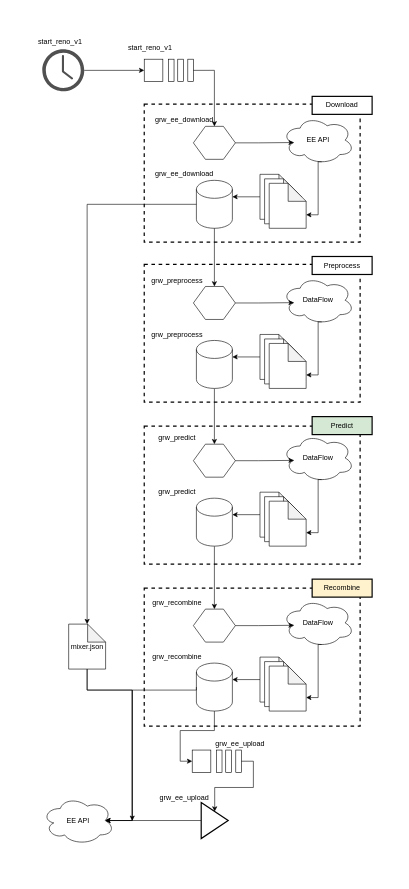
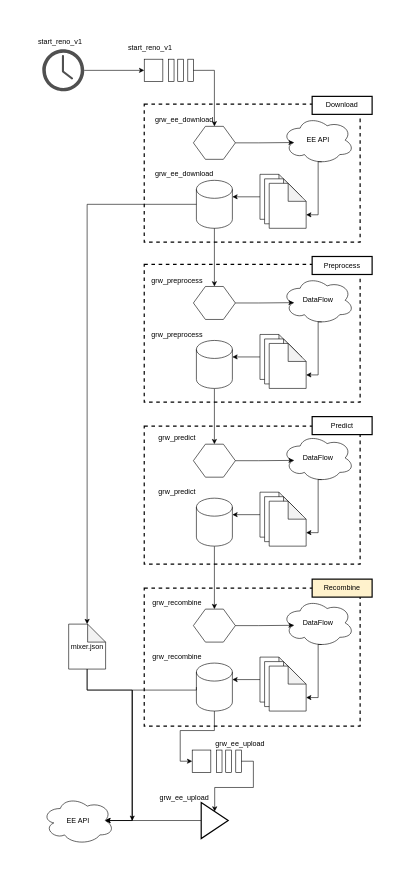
  <mxCell id="0" />
  <mxCell id="1" parent="0" />
  <mxCell id="2" value="" style="rounded=0;whiteSpace=wrap;html=1;strokeColor=none;" vertex="1" parent="1"><mxGeometry x="20" y="20" width="640" height="1440" as="geometry" /></mxCell>
  <mxCell id="3" value="" style="pointerEvents=1;shadow=0;dashed=0;html=1;strokeColor=none;fillColor=#505050;labelPosition=center;verticalLabelPosition=bottom;verticalAlign=top;outlineConnect=0;align=center;shape=mxgraph.office.concepts.clock;" parent="1" vertex="1"><mxGeometry x="70" y="81.63" width="70" height="70" as="geometry" /></mxCell>
  <mxCell id="4" value="start_reno_v1" style="text;html=1;strokeColor=none;fillColor=none;align=center;verticalAlign=middle;whiteSpace=wrap;rounded=0;" parent="1" vertex="1"><mxGeometry x="80" y="60" width="40" height="20" as="geometry" /></mxCell>
  <mxCell id="5" value="" style="group" parent="1" vertex="1" connectable="0"><mxGeometry x="240" y="98" width="82" height="37.27" as="geometry" /></mxCell>
  <mxCell id="6" value="" style="rounded=0;whiteSpace=wrap;html=1;" parent="5" vertex="1"><mxGeometry width="31.061" height="37.27" as="geometry" /></mxCell>
  <mxCell id="7" value="" style="rounded=0;whiteSpace=wrap;html=1;" parent="5" vertex="1"><mxGeometry x="40.379" width="9.318" height="37.27" as="geometry" /></mxCell>
  <mxCell id="8" value="" style="rounded=0;whiteSpace=wrap;html=1;" parent="5" vertex="1"><mxGeometry x="55.909" width="9.318" height="37.27" as="geometry" /></mxCell>
  <mxCell id="9" value="" style="rounded=0;whiteSpace=wrap;html=1;" parent="5" vertex="1"><mxGeometry x="72.682" width="9.318" height="37.27" as="geometry" /></mxCell>
  <mxCell id="10" value="start_reno_v1" style="text;html=1;strokeColor=none;fillColor=none;align=center;verticalAlign=middle;whiteSpace=wrap;rounded=0;" parent="1" vertex="1"><mxGeometry x="230" y="70" width="40" height="20" as="geometry" /></mxCell>
  <mxCell id="11" value="" style="endArrow=classic;html=1;entryX=0;entryY=0.5;entryDx=0;entryDy=0;" parent="1" source="3" target="6" edge="1"><mxGeometry width="50" height="50" relative="1" as="geometry"><mxPoint x="430" y="300" as="sourcePoint" /><mxPoint x="480" y="250" as="targetPoint" /></mxGeometry></mxCell>
  <mxCell id="12" style="edgeStyle=orthogonalEdgeStyle;rounded=0;orthogonalLoop=1;jettySize=auto;html=1;exitX=0.5;exitY=1;exitDx=0;exitDy=0;exitPerimeter=0;entryX=0.5;entryY=0;entryDx=0;entryDy=0;" parent="1" source="25" target="31" edge="1"><mxGeometry relative="1" as="geometry" /></mxCell>
  <mxCell id="13" style="edgeStyle=orthogonalEdgeStyle;rounded=0;orthogonalLoop=1;jettySize=auto;html=1;exitX=0.5;exitY=1;exitDx=0;exitDy=0;exitPerimeter=0;entryX=0.5;entryY=0;entryDx=0;entryDy=0;" parent="1" source="40" target="46" edge="1"><mxGeometry relative="1" as="geometry" /></mxCell>
  <mxCell id="14" value="" style="group" parent="1" vertex="1" connectable="0"><mxGeometry x="240" y="427" width="380" height="243" as="geometry" /></mxCell>
  <mxCell id="15" value="" style="rounded=0;whiteSpace=wrap;html=1;dashed=1;fillColor=none;strokeWidth=2;" parent="14" vertex="1"><mxGeometry y="13" width="360" height="230" as="geometry" /></mxCell>
  <mxCell id="16" value="" style="shape=hexagon;perimeter=hexagonPerimeter2;whiteSpace=wrap;html=1;fixedSize=1;" parent="14" vertex="1"><mxGeometry x="82" y="50" width="70" height="55" as="geometry" /></mxCell>
  <mxCell id="17" value="grw_preprocess&lt;br&gt;" style="text;html=1;strokeColor=none;fillColor=none;align=center;verticalAlign=middle;whiteSpace=wrap;rounded=0;" parent="14" vertex="1"><mxGeometry x="35" y="30" width="40" height="20" as="geometry" /></mxCell>
  <mxCell id="18" value="DataFlow" style="ellipse;shape=cloud;whiteSpace=wrap;html=1;" parent="14" vertex="1"><mxGeometry x="230" y="33" width="120" height="80" as="geometry" /></mxCell>
  <mxCell id="19" style="edgeStyle=orthogonalEdgeStyle;rounded=0;orthogonalLoop=1;jettySize=auto;html=1;exitX=1;exitY=0.5;exitDx=0;exitDy=0;entryX=0.16;entryY=0.55;entryDx=0;entryDy=0;entryPerimeter=0;" parent="14" source="16" target="18" edge="1"><mxGeometry y="13" as="geometry" /></mxCell>
  <mxCell id="20" value="" style="group" parent="14" vertex="1" connectable="0"><mxGeometry x="193" y="130" width="77" height="90" as="geometry" /></mxCell>
  <mxCell id="21" value="" style="shape=note;whiteSpace=wrap;html=1;backgroundOutline=1;darkOpacity=0.05;" parent="20" vertex="1"><mxGeometry width="61.6" height="75" as="geometry" /></mxCell>
  <mxCell id="22" value="" style="shape=note;whiteSpace=wrap;html=1;backgroundOutline=1;darkOpacity=0.05;" parent="20" vertex="1"><mxGeometry x="7.7" y="7.5" width="61.6" height="75" as="geometry" /></mxCell>
  <mxCell id="23" value="" style="shape=note;whiteSpace=wrap;html=1;backgroundOutline=1;darkOpacity=0.05;" parent="20" vertex="1"><mxGeometry x="15.4" y="15" width="61.6" height="75" as="geometry" /></mxCell>
  <mxCell id="24" style="edgeStyle=orthogonalEdgeStyle;rounded=0;orthogonalLoop=1;jettySize=auto;html=1;exitX=0.55;exitY=0.95;exitDx=0;exitDy=0;exitPerimeter=0;entryX=0;entryY=0;entryDx=61.6;entryDy=52.5;entryPerimeter=0;" parent="14" source="18" target="23" edge="1"><mxGeometry y="13" as="geometry"><mxPoint x="286" y="170" as="targetPoint" /><Array as="points"><mxPoint x="290" y="109" /><mxPoint x="290" y="198" /></Array></mxGeometry></mxCell>
  <mxCell id="25" value="" style="shape=cylinder3;whiteSpace=wrap;html=1;boundedLbl=1;backgroundOutline=1;size=15;" parent="14" vertex="1"><mxGeometry x="87" y="140" width="60" height="80" as="geometry" /></mxCell>
  <mxCell id="26" style="edgeStyle=orthogonalEdgeStyle;rounded=0;orthogonalLoop=1;jettySize=auto;html=1;exitX=0;exitY=0.5;exitDx=0;exitDy=0;exitPerimeter=0;entryX=1;entryY=0;entryDx=0;entryDy=27.5;entryPerimeter=0;" parent="14" source="21" target="25" edge="1"><mxGeometry y="13" as="geometry" /></mxCell>
  <mxCell id="27" value="grw_preprocess" style="text;html=1;strokeColor=none;fillColor=none;align=center;verticalAlign=middle;whiteSpace=wrap;rounded=0;" parent="14" vertex="1"><mxGeometry x="35" y="120" width="40" height="20" as="geometry" /></mxCell>
  <mxCell id="28" value="Preprocess" style="rounded=0;whiteSpace=wrap;html=1;strokeWidth=2;" parent="14" vertex="1"><mxGeometry x="280" width="100" height="30" as="geometry" /></mxCell>
  <mxCell id="29" value="" style="group" parent="1" vertex="1" connectable="0"><mxGeometry x="240" y="694" width="380" height="246" as="geometry" /></mxCell>
  <mxCell id="30" value="" style="rounded=0;whiteSpace=wrap;html=1;dashed=1;fillColor=none;strokeWidth=2;" parent="29" vertex="1"><mxGeometry y="16" width="360" height="230" as="geometry" /></mxCell>
  <mxCell id="31" value="" style="shape=hexagon;perimeter=hexagonPerimeter2;whiteSpace=wrap;html=1;fixedSize=1;" parent="29" vertex="1"><mxGeometry x="82" y="46" width="70" height="55" as="geometry" /></mxCell>
  <mxCell id="32" value="grw_predict" style="text;html=1;strokeColor=none;fillColor=none;align=center;verticalAlign=middle;whiteSpace=wrap;rounded=0;" parent="29" vertex="1"><mxGeometry x="35" y="26" width="40" height="20" as="geometry" /></mxCell>
  <mxCell id="33" value="DataFlow" style="ellipse;shape=cloud;whiteSpace=wrap;html=1;" parent="29" vertex="1"><mxGeometry x="230" y="29" width="120" height="80" as="geometry" /></mxCell>
  <mxCell id="34" style="edgeStyle=orthogonalEdgeStyle;rounded=0;orthogonalLoop=1;jettySize=auto;html=1;exitX=1;exitY=0.5;exitDx=0;exitDy=0;entryX=0.16;entryY=0.55;entryDx=0;entryDy=0;entryPerimeter=0;" parent="29" source="31" target="33" edge="1"><mxGeometry y="16" as="geometry" /></mxCell>
  <mxCell id="35" value="" style="group" parent="29" vertex="1" connectable="0"><mxGeometry x="193" y="126" width="77" height="90" as="geometry" /></mxCell>
  <mxCell id="36" value="" style="shape=note;whiteSpace=wrap;html=1;backgroundOutline=1;darkOpacity=0.05;" parent="35" vertex="1"><mxGeometry width="61.6" height="75" as="geometry" /></mxCell>
  <mxCell id="37" value="" style="shape=note;whiteSpace=wrap;html=1;backgroundOutline=1;darkOpacity=0.05;" parent="35" vertex="1"><mxGeometry x="7.7" y="7.5" width="61.6" height="75" as="geometry" /></mxCell>
  <mxCell id="38" value="" style="shape=note;whiteSpace=wrap;html=1;backgroundOutline=1;darkOpacity=0.05;" parent="35" vertex="1"><mxGeometry x="15.4" y="15" width="61.6" height="75" as="geometry" /></mxCell>
  <mxCell id="39" style="edgeStyle=orthogonalEdgeStyle;rounded=0;orthogonalLoop=1;jettySize=auto;html=1;exitX=0.55;exitY=0.95;exitDx=0;exitDy=0;exitPerimeter=0;entryX=0;entryY=0;entryDx=61.6;entryDy=52.5;entryPerimeter=0;" parent="29" source="33" target="38" edge="1"><mxGeometry y="16" as="geometry"><mxPoint x="286" y="166" as="targetPoint" /><Array as="points"><mxPoint x="290" y="105" /><mxPoint x="290" y="194" /></Array></mxGeometry></mxCell>
  <mxCell id="40" value="" style="shape=cylinder3;whiteSpace=wrap;html=1;boundedLbl=1;backgroundOutline=1;size=15;" parent="29" vertex="1"><mxGeometry x="87" y="136" width="60" height="80" as="geometry" /></mxCell>
  <mxCell id="41" style="edgeStyle=orthogonalEdgeStyle;rounded=0;orthogonalLoop=1;jettySize=auto;html=1;exitX=0;exitY=0.5;exitDx=0;exitDy=0;exitPerimeter=0;entryX=1;entryY=0;entryDx=0;entryDy=27.5;entryPerimeter=0;" parent="29" source="36" target="40" edge="1"><mxGeometry y="16" as="geometry" /></mxCell>
  <mxCell id="42" value="grw_predict" style="text;html=1;strokeColor=none;fillColor=none;align=center;verticalAlign=middle;whiteSpace=wrap;rounded=0;" parent="29" vertex="1"><mxGeometry x="35" y="116" width="40" height="20" as="geometry" /></mxCell>
- <mxCell id="43" value="Predict" style="rounded=0;whiteSpace=wrap;html=1;strokeWidth=2;fillColor=#d5e8d4;" parent="29" vertex="1"><mxGeometry x="280" width="100" height="30" as="geometry" /></mxCell>
+ <mxCell id="43" value="Predict" style="rounded=0;whiteSpace=wrap;html=1;strokeWidth=2;" parent="29" vertex="1"><mxGeometry x="280" width="100" height="30" as="geometry" /></mxCell>
  <mxCell id="44" value="" style="group" parent="1" vertex="1" connectable="0"><mxGeometry x="240" y="965" width="380" height="245" as="geometry" /></mxCell>
  <mxCell id="45" value="" style="rounded=0;whiteSpace=wrap;html=1;dashed=1;fillColor=none;strokeWidth=2;" parent="44" vertex="1"><mxGeometry y="15" width="360" height="230" as="geometry" /></mxCell>
  <mxCell id="46" value="" style="shape=hexagon;perimeter=hexagonPerimeter2;whiteSpace=wrap;html=1;fixedSize=1;" parent="44" vertex="1"><mxGeometry x="82" y="50" width="70" height="55" as="geometry" /></mxCell>
  <mxCell id="47" value="grw_recombine" style="text;html=1;strokeColor=none;fillColor=none;align=center;verticalAlign=middle;whiteSpace=wrap;rounded=0;" parent="44" vertex="1"><mxGeometry x="35" y="30" width="40" height="20" as="geometry" /></mxCell>
  <mxCell id="48" value="DataFlow" style="ellipse;shape=cloud;whiteSpace=wrap;html=1;" parent="44" vertex="1"><mxGeometry x="230" y="33" width="120" height="80" as="geometry" /></mxCell>
  <mxCell id="49" style="edgeStyle=orthogonalEdgeStyle;rounded=0;orthogonalLoop=1;jettySize=auto;html=1;exitX=1;exitY=0.5;exitDx=0;exitDy=0;entryX=0.16;entryY=0.55;entryDx=0;entryDy=0;entryPerimeter=0;" parent="44" source="46" target="48" edge="1"><mxGeometry y="15" as="geometry" /></mxCell>
  <mxCell id="50" value="" style="group" parent="44" vertex="1" connectable="0"><mxGeometry x="193" y="130" width="77" height="90" as="geometry" /></mxCell>
  <mxCell id="51" value="" style="shape=note;whiteSpace=wrap;html=1;backgroundOutline=1;darkOpacity=0.05;" parent="50" vertex="1"><mxGeometry width="61.6" height="75" as="geometry" /></mxCell>
  <mxCell id="52" value="" style="shape=note;whiteSpace=wrap;html=1;backgroundOutline=1;darkOpacity=0.05;" parent="50" vertex="1"><mxGeometry x="7.7" y="7.5" width="61.6" height="75" as="geometry" /></mxCell>
  <mxCell id="53" value="" style="shape=note;whiteSpace=wrap;html=1;backgroundOutline=1;darkOpacity=0.05;" parent="50" vertex="1"><mxGeometry x="15.4" y="15" width="61.6" height="75" as="geometry" /></mxCell>
  <mxCell id="54" style="edgeStyle=orthogonalEdgeStyle;rounded=0;orthogonalLoop=1;jettySize=auto;html=1;exitX=0.55;exitY=0.95;exitDx=0;exitDy=0;exitPerimeter=0;entryX=0;entryY=0;entryDx=61.6;entryDy=52.5;entryPerimeter=0;" parent="44" source="48" target="53" edge="1"><mxGeometry y="15" as="geometry"><mxPoint x="286" y="170" as="targetPoint" /><Array as="points"><mxPoint x="290" y="109" /><mxPoint x="290" y="198" /></Array></mxGeometry></mxCell>
  <mxCell id="55" value="" style="shape=cylinder3;whiteSpace=wrap;html=1;boundedLbl=1;backgroundOutline=1;size=15;" parent="44" vertex="1"><mxGeometry x="87" y="140" width="60" height="80" as="geometry" /></mxCell>
  <mxCell id="56" style="edgeStyle=orthogonalEdgeStyle;rounded=0;orthogonalLoop=1;jettySize=auto;html=1;exitX=0;exitY=0.5;exitDx=0;exitDy=0;exitPerimeter=0;entryX=1;entryY=0;entryDx=0;entryDy=27.5;entryPerimeter=0;" parent="44" source="51" target="55" edge="1"><mxGeometry y="15" as="geometry" /></mxCell>
  <mxCell id="57" value="grw_recombine" style="text;html=1;strokeColor=none;fillColor=none;align=center;verticalAlign=middle;whiteSpace=wrap;rounded=0;" parent="44" vertex="1"><mxGeometry x="35" y="120" width="40" height="20" as="geometry" /></mxCell>
  <mxCell id="58" value="Recombine" style="rounded=0;whiteSpace=wrap;html=1;strokeWidth=2;fillColor=#fff2cc;" parent="44" vertex="1"><mxGeometry x="280" width="100" height="30" as="geometry" /></mxCell>
  <mxCell id="59" value="" style="group" parent="1" vertex="1" connectable="0"><mxGeometry x="240" y="160" width="380" height="243" as="geometry" /></mxCell>
  <mxCell id="60" value="" style="rounded=0;whiteSpace=wrap;html=1;dashed=1;fillColor=none;strokeWidth=2;" parent="59" vertex="1"><mxGeometry y="13" width="360" height="230" as="geometry" /></mxCell>
  <mxCell id="61" value="" style="shape=hexagon;perimeter=hexagonPerimeter2;whiteSpace=wrap;html=1;fixedSize=1;" parent="59" vertex="1"><mxGeometry x="82" y="50" width="70" height="55" as="geometry" /></mxCell>
  <mxCell id="62" value="grw_ee_download" style="text;html=1;strokeColor=none;fillColor=none;align=center;verticalAlign=middle;whiteSpace=wrap;rounded=0;" parent="59" vertex="1"><mxGeometry x="47" y="30" width="40" height="20" as="geometry" /></mxCell>
  <mxCell id="63" value="EE API" style="ellipse;shape=cloud;whiteSpace=wrap;html=1;" parent="59" vertex="1"><mxGeometry x="230" y="33" width="120" height="80" as="geometry" /></mxCell>
  <mxCell id="64" style="edgeStyle=orthogonalEdgeStyle;rounded=0;orthogonalLoop=1;jettySize=auto;html=1;exitX=1;exitY=0.5;exitDx=0;exitDy=0;entryX=0.16;entryY=0.55;entryDx=0;entryDy=0;entryPerimeter=0;" parent="59" source="61" target="63" edge="1"><mxGeometry y="13" as="geometry" /></mxCell>
  <mxCell id="65" value="" style="group" parent="59" vertex="1" connectable="0"><mxGeometry x="193" y="130" width="77" height="90" as="geometry" /></mxCell>
  <mxCell id="66" value="" style="shape=note;whiteSpace=wrap;html=1;backgroundOutline=1;darkOpacity=0.05;" parent="65" vertex="1"><mxGeometry width="61.6" height="75" as="geometry" /></mxCell>
  <mxCell id="67" value="" style="shape=note;whiteSpace=wrap;html=1;backgroundOutline=1;darkOpacity=0.05;" parent="65" vertex="1"><mxGeometry x="7.7" y="7.5" width="61.6" height="75" as="geometry" /></mxCell>
  <mxCell id="68" value="" style="shape=note;whiteSpace=wrap;html=1;backgroundOutline=1;darkOpacity=0.05;" parent="65" vertex="1"><mxGeometry x="15.4" y="15" width="61.6" height="75" as="geometry" /></mxCell>
  <mxCell id="69" style="edgeStyle=orthogonalEdgeStyle;rounded=0;orthogonalLoop=1;jettySize=auto;html=1;exitX=0.55;exitY=0.95;exitDx=0;exitDy=0;exitPerimeter=0;entryX=0;entryY=0;entryDx=61.6;entryDy=52.5;entryPerimeter=0;" parent="59" source="63" target="68" edge="1"><mxGeometry y="13" as="geometry"><mxPoint x="286" y="170" as="targetPoint" /><Array as="points"><mxPoint x="290" y="109" /><mxPoint x="290" y="198" /></Array></mxGeometry></mxCell>
  <mxCell id="70" value="" style="shape=cylinder3;whiteSpace=wrap;html=1;boundedLbl=1;backgroundOutline=1;size=15;" parent="59" vertex="1"><mxGeometry x="87" y="140" width="60" height="80" as="geometry" /></mxCell>
  <mxCell id="71" style="edgeStyle=orthogonalEdgeStyle;rounded=0;orthogonalLoop=1;jettySize=auto;html=1;exitX=0;exitY=0.5;exitDx=0;exitDy=0;exitPerimeter=0;entryX=1;entryY=0;entryDx=0;entryDy=27.5;entryPerimeter=0;" parent="59" source="66" target="70" edge="1"><mxGeometry y="13" as="geometry" /></mxCell>
  <mxCell id="72" value="grw_ee_download" style="text;html=1;strokeColor=none;fillColor=none;align=center;verticalAlign=middle;whiteSpace=wrap;rounded=0;" parent="59" vertex="1"><mxGeometry x="47" y="120" width="40" height="20" as="geometry" /></mxCell>
  <mxCell id="73" value="Download" style="rounded=0;whiteSpace=wrap;html=1;strokeWidth=2;" parent="59" vertex="1"><mxGeometry x="280" width="100" height="30" as="geometry" /></mxCell>
  <mxCell id="74" style="edgeStyle=orthogonalEdgeStyle;rounded=0;orthogonalLoop=1;jettySize=auto;html=1;exitX=1;exitY=0.5;exitDx=0;exitDy=0;" parent="1" source="9" target="61" edge="1"><mxGeometry relative="1" as="geometry" /></mxCell>
  <mxCell id="75" style="edgeStyle=orthogonalEdgeStyle;rounded=0;orthogonalLoop=1;jettySize=auto;html=1;exitX=0.5;exitY=1;exitDx=0;exitDy=0;exitPerimeter=0;" parent="1" source="70" target="16" edge="1"><mxGeometry relative="1" as="geometry" /></mxCell>
  <mxCell id="76" value="" style="group" parent="1" vertex="1" connectable="0"><mxGeometry x="320" y="1250" width="82" height="37.27" as="geometry" /></mxCell>
  <mxCell id="77" value="" style="rounded=0;whiteSpace=wrap;html=1;" parent="76" vertex="1"><mxGeometry width="31.061" height="37.27" as="geometry" /></mxCell>
  <mxCell id="78" value="" style="rounded=0;whiteSpace=wrap;html=1;" parent="76" vertex="1"><mxGeometry x="40.379" width="9.318" height="37.27" as="geometry" /></mxCell>
  <mxCell id="79" value="" style="rounded=0;whiteSpace=wrap;html=1;" parent="76" vertex="1"><mxGeometry x="55.909" width="9.318" height="37.27" as="geometry" /></mxCell>
  <mxCell id="80" value="" style="rounded=0;whiteSpace=wrap;html=1;" parent="76" vertex="1"><mxGeometry x="72.682" width="9.318" height="37.27" as="geometry" /></mxCell>
  <mxCell id="81" style="edgeStyle=orthogonalEdgeStyle;rounded=0;orthogonalLoop=1;jettySize=auto;html=1;exitX=0.5;exitY=1;exitDx=0;exitDy=0;exitPerimeter=0;entryX=0;entryY=0.5;entryDx=0;entryDy=0;" parent="1" source="55" target="77" edge="1"><mxGeometry relative="1" as="geometry" /></mxCell>
  <mxCell id="82" style="edgeStyle=orthogonalEdgeStyle;rounded=0;orthogonalLoop=1;jettySize=auto;html=1;exitX=1;exitY=0.5;exitDx=0;exitDy=0;entryX=0.5;entryY=0;entryDx=0;entryDy=0;" parent="1" source="80" target="92" edge="1"><mxGeometry relative="1" as="geometry"><mxPoint x="357" y="1340" as="targetPoint" /></mxGeometry></mxCell>
  <mxCell id="83" value="grw_ee_upload" style="text;html=1;strokeColor=none;fillColor=none;align=center;verticalAlign=middle;whiteSpace=wrap;rounded=0;" parent="1" vertex="1"><mxGeometry x="380" y="1230" width="40" height="20" as="geometry" /></mxCell>
  <mxCell id="84" style="edgeStyle=orthogonalEdgeStyle;rounded=0;orthogonalLoop=1;jettySize=auto;html=1;exitX=0;exitY=0.5;exitDx=0;exitDy=0;entryX=0.875;entryY=0.5;entryDx=0;entryDy=0;entryPerimeter=0;" parent="1" source="92" target="86" edge="1"><mxGeometry relative="1" as="geometry"><mxPoint x="322" y="1367.5" as="sourcePoint" /></mxGeometry></mxCell>
  <mxCell id="85" value="grw_ee_upload" style="text;html=1;strokeColor=none;fillColor=none;align=center;verticalAlign=middle;whiteSpace=wrap;rounded=0;" parent="1" vertex="1"><mxGeometry x="287" y="1320" width="40" height="20" as="geometry" /></mxCell>
  <mxCell id="86" value="EE API" style="ellipse;shape=cloud;whiteSpace=wrap;html=1;" parent="1" vertex="1"><mxGeometry x="70" y="1327.5" width="120" height="80" as="geometry" /></mxCell>
  <mxCell id="87" style="edgeStyle=orthogonalEdgeStyle;rounded=0;orthogonalLoop=1;jettySize=auto;html=1;exitX=0.5;exitY=1;exitDx=0;exitDy=0;exitPerimeter=0;entryX=0.875;entryY=0.5;entryDx=0;entryDy=0;entryPerimeter=0;" parent="1" source="88" target="86" edge="1"><mxGeometry relative="1" as="geometry"><Array as="points"><mxPoint x="145" y="1150" /><mxPoint x="220" y="1150" /><mxPoint x="220" y="1368" /></Array></mxGeometry></mxCell>
  <mxCell id="88" value="mixer.json" style="shape=note;whiteSpace=wrap;html=1;backgroundOutline=1;darkOpacity=0.05;" parent="1" vertex="1"><mxGeometry x="114" y="1040" width="61.6" height="75" as="geometry" /></mxCell>
  <mxCell id="89" style="edgeStyle=orthogonalEdgeStyle;rounded=0;orthogonalLoop=1;jettySize=auto;html=1;exitX=0;exitY=0.5;exitDx=0;exitDy=0;exitPerimeter=0;entryX=0.5;entryY=0;entryDx=0;entryDy=0;entryPerimeter=0;" parent="1" source="70" target="88" edge="1"><mxGeometry relative="1" as="geometry" /></mxCell>
  <mxCell id="90" style="edgeStyle=orthogonalEdgeStyle;rounded=0;orthogonalLoop=1;jettySize=auto;html=1;exitX=0;exitY=0.5;exitDx=0;exitDy=0;exitPerimeter=0;entryX=0.875;entryY=0.5;entryDx=0;entryDy=0;entryPerimeter=0;" parent="1" source="55" target="86" edge="1"><mxGeometry relative="1" as="geometry"><Array as="points"><mxPoint x="327" y="1150" /><mxPoint x="220" y="1150" /><mxPoint x="220" y="1368" /></Array></mxGeometry></mxCell>
  <mxCell id="91" style="edgeStyle=orthogonalEdgeStyle;rounded=0;orthogonalLoop=1;jettySize=auto;html=1;exitX=0.5;exitY=1;exitDx=0;exitDy=0;exitPerimeter=0;" parent="1" source="88" edge="1"><mxGeometry relative="1" as="geometry"><mxPoint x="144.8" y="1055" as="sourcePoint" /><mxPoint x="220" y="1368" as="targetPoint" /><Array as="points"><mxPoint x="145" y="1150" /><mxPoint x="220" y="1150" /><mxPoint x="220" y="1368" /></Array></mxGeometry></mxCell>
  <mxCell id="92" value="" style="triangle;whiteSpace=wrap;html=1;strokeWidth=2;fillColor=#ffffff;" parent="1" vertex="1"><mxGeometry x="335" y="1337.5" width="45" height="60" as="geometry" /></mxCell>
  <mxCell id="93" style="edgeStyle=orthogonalEdgeStyle;rounded=0;orthogonalLoop=1;jettySize=auto;html=1;exitX=0.5;exitY=1;exitDx=0;exitDy=0;" edge="1" parent="1" source="2" target="2"><mxGeometry relative="1" as="geometry" /></mxCell>
